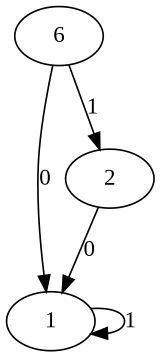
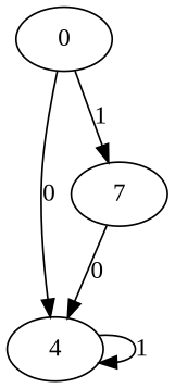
  digraph {
    fontname="Liberation Serif"
    node [fontname="Liberation Serif"]
    edge [fontname="Liberation Serif"]
-   0 [label=6]
-   1
-   2
+   0
+   1 [label=4]
+   2 [label=7]
    0 -> 1 [label=0]
    0 -> 2 [label=1]
    1 -> 1 [label=1]
    2 -> 1 [label=0]
  }
